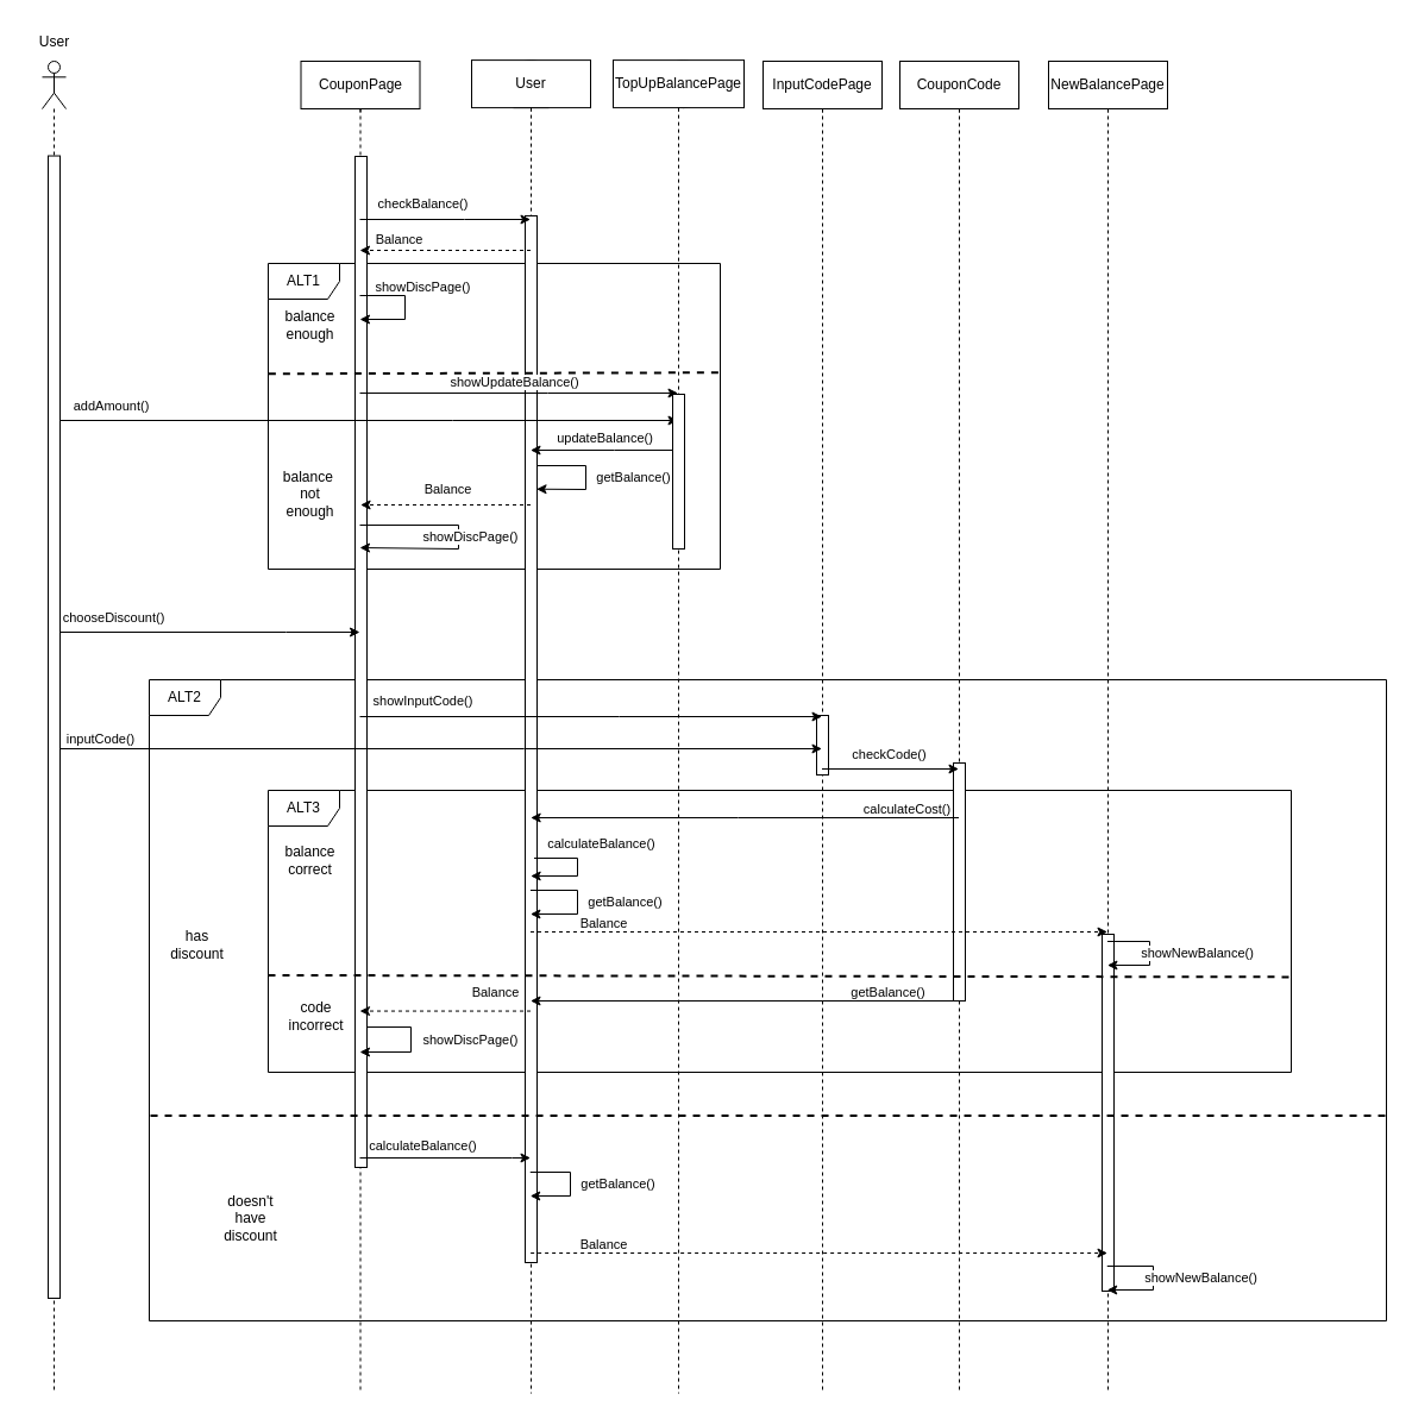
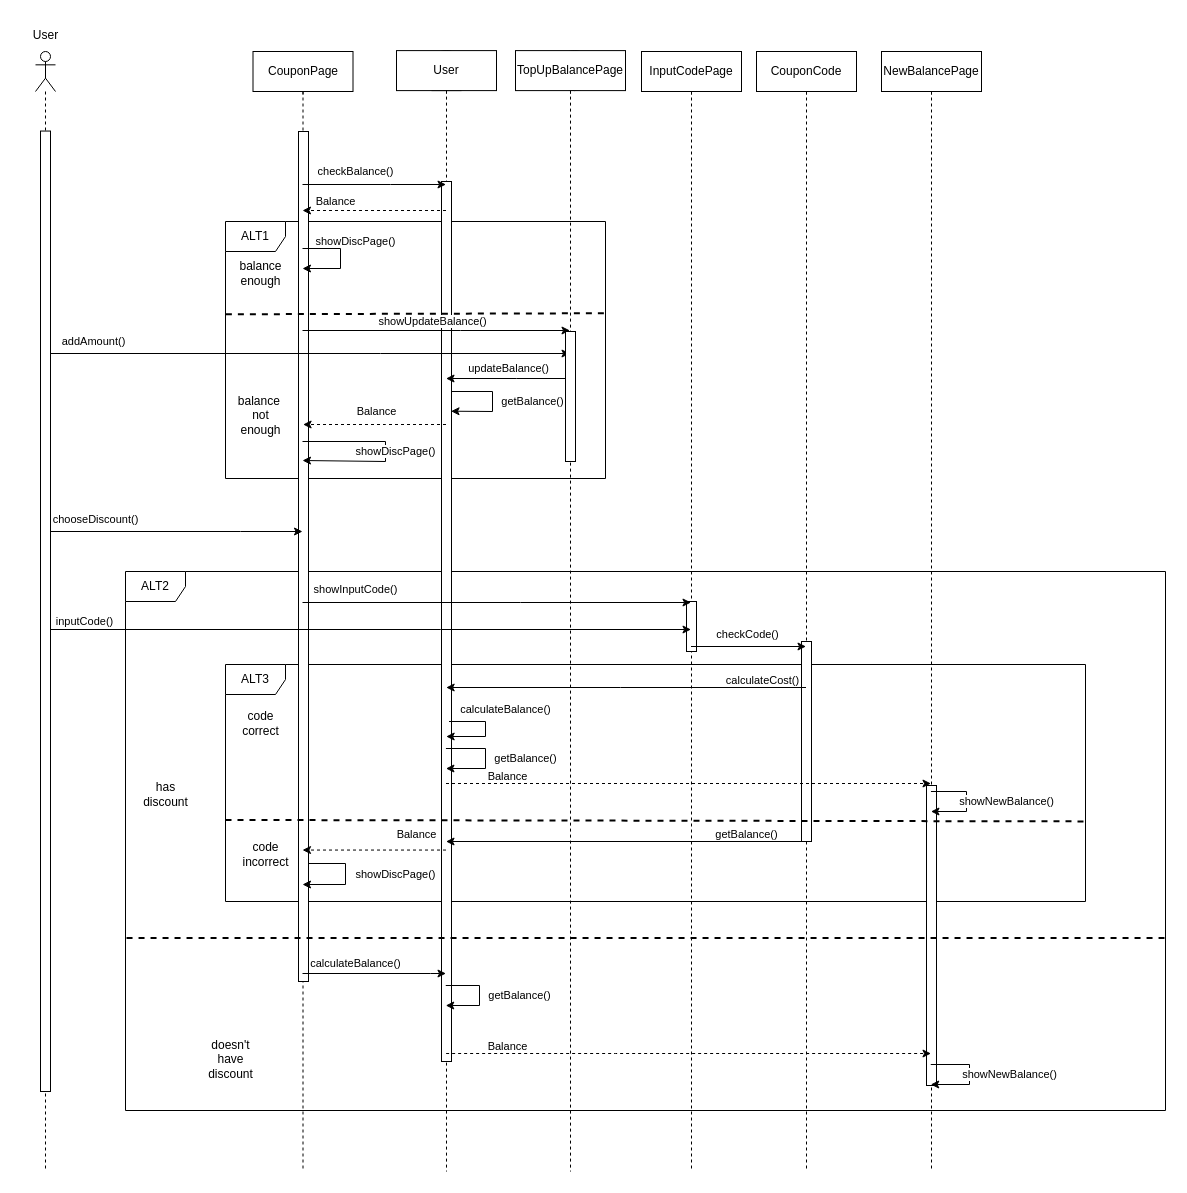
  <mxCell id="0" />
  <mxCell id="1" parent="0" />
  <mxCell id="2" value="ALT2" style="shape=umlFrame;whiteSpace=wrap;html=1;pointerEvents=0;" parent="1" vertex="1"><mxGeometry x="125" y="571" width="1040" height="539" as="geometry" /></mxCell>
  <mxCell id="3" value="ALT3" style="shape=umlFrame;whiteSpace=wrap;html=1;pointerEvents=0;" parent="1" vertex="1"><mxGeometry x="225" y="664" width="860" height="237" as="geometry" /></mxCell>
  <mxCell id="4" value="ALT1" style="shape=umlFrame;whiteSpace=wrap;html=1;pointerEvents=0;" parent="1" vertex="1"><mxGeometry x="225" y="221" width="380" height="257" as="geometry" /></mxCell>
  <mxCell id="5" value="" style="shape=umlLifeline;perimeter=lifelinePerimeter;whiteSpace=wrap;html=1;container=1;dropTarget=0;collapsible=0;recursiveResize=0;outlineConnect=0;portConstraint=eastwest;newEdgeStyle={&quot;edgeStyle&quot;:&quot;elbowEdgeStyle&quot;,&quot;elbow&quot;:&quot;vertical&quot;,&quot;curved&quot;:0,&quot;rounded&quot;:0};participant=umlBoundary;" parent="1" vertex="1"><mxGeometry x="666" y="51" width="50" height="1120" as="geometry" /></mxCell>
  <mxCell id="6" value="" style="shape=umlLifeline;perimeter=lifelinePerimeter;whiteSpace=wrap;html=1;container=1;dropTarget=0;collapsible=0;recursiveResize=0;outlineConnect=0;portConstraint=eastwest;newEdgeStyle={&quot;edgeStyle&quot;:&quot;elbowEdgeStyle&quot;,&quot;elbow&quot;:&quot;vertical&quot;,&quot;curved&quot;:0,&quot;rounded&quot;:0};participant=umlBoundary;" parent="1" vertex="1"><mxGeometry x="545" y="50.1" width="50" height="1120.9" as="geometry" /></mxCell>
  <mxCell id="7" value="" style="shape=umlLifeline;perimeter=lifelinePerimeter;whiteSpace=wrap;html=1;container=1;dropTarget=0;collapsible=0;recursiveResize=0;outlineConnect=0;portConstraint=eastwest;newEdgeStyle={&quot;edgeStyle&quot;:&quot;elbowEdgeStyle&quot;,&quot;elbow&quot;:&quot;vertical&quot;,&quot;curved&quot;:0,&quot;rounded&quot;:0};participant=umlBoundary;" parent="1" vertex="1"><mxGeometry x="277.5" y="51" width="50" height="1120" as="geometry" /></mxCell>
  <mxCell id="8" value="" style="shape=umlLifeline;perimeter=lifelinePerimeter;whiteSpace=wrap;html=1;container=1;dropTarget=0;collapsible=0;recursiveResize=0;outlineConnect=0;portConstraint=eastwest;newEdgeStyle={&quot;edgeStyle&quot;:&quot;elbowEdgeStyle&quot;,&quot;elbow&quot;:&quot;vertical&quot;,&quot;curved&quot;:0,&quot;rounded&quot;:0};participant=umlEntity;size=40;" parent="1" vertex="1"><mxGeometry x="426" y="50.1" width="40" height="1120.9" as="geometry" /></mxCell>
  <mxCell id="9" value="" style="shape=umlLifeline;perimeter=lifelinePerimeter;whiteSpace=wrap;html=1;container=1;dropTarget=0;collapsible=0;recursiveResize=0;outlineConnect=0;portConstraint=eastwest;newEdgeStyle={&quot;edgeStyle&quot;:&quot;elbowEdgeStyle&quot;,&quot;elbow&quot;:&quot;vertical&quot;,&quot;curved&quot;:0,&quot;rounded&quot;:0};participant=umlBoundary;" parent="1" vertex="1"><mxGeometry x="906" y="51" width="50" height="1120" as="geometry" /></mxCell>
  <mxCell id="10" value="" style="shape=umlLifeline;perimeter=lifelinePerimeter;whiteSpace=wrap;html=1;container=1;dropTarget=0;collapsible=0;recursiveResize=0;outlineConnect=0;portConstraint=eastwest;newEdgeStyle={&quot;edgeStyle&quot;:&quot;elbowEdgeStyle&quot;,&quot;elbow&quot;:&quot;vertical&quot;,&quot;curved&quot;:0,&quot;rounded&quot;:0};participant=umlEntity;" parent="1" vertex="1"><mxGeometry x="786" y="51" width="40" height="1120" as="geometry" /></mxCell>
  <mxCell id="11" value="" style="html=1;points=[];perimeter=orthogonalPerimeter;" parent="1" vertex="1"><mxGeometry x="298" y="131" width="10" height="850" as="geometry" /></mxCell>
  <mxCell id="12" value="" style="html=1;points=[];perimeter=orthogonalPerimeter;" parent="1" vertex="1"><mxGeometry x="441" y="181" width="10" height="880" as="geometry" /></mxCell>
  <mxCell id="13" value="" style="html=1;points=[];perimeter=orthogonalPerimeter;" parent="1" vertex="1"><mxGeometry x="686" y="601" width="10" height="50" as="geometry" /></mxCell>
  <mxCell id="14" value="" style="html=1;points=[];perimeter=orthogonalPerimeter;" parent="1" vertex="1"><mxGeometry x="801" y="641" width="10" height="200" as="geometry" /></mxCell>
  <mxCell id="15" value="" style="html=1;points=[];perimeter=orthogonalPerimeter;" parent="1" vertex="1"><mxGeometry x="926" y="785" width="10" height="300" as="geometry" /></mxCell>
  <mxCell id="16" value="" style="endArrow=none;dashed=1;html=1;rounded=0;exitX=0.001;exitY=0.361;exitDx=0;exitDy=0;exitPerimeter=0;entryX=1.003;entryY=0.357;entryDx=0;entryDy=0;entryPerimeter=0;strokeWidth=2;" parent="1" source="4" target="4" edge="1"><mxGeometry width="50" height="50" relative="1" as="geometry"><mxPoint x="610" y="298" as="sourcePoint" /><mxPoint x="660" y="248" as="targetPoint" /></mxGeometry></mxCell>
  <mxCell id="17" value="" style="shape=umlLifeline;perimeter=lifelinePerimeter;whiteSpace=wrap;html=1;container=1;dropTarget=0;collapsible=0;recursiveResize=0;outlineConnect=0;portConstraint=eastwest;newEdgeStyle={&quot;edgeStyle&quot;:&quot;elbowEdgeStyle&quot;,&quot;elbow&quot;:&quot;vertical&quot;,&quot;curved&quot;:0,&quot;rounded&quot;:0};participant=umlActor;" parent="1" vertex="1"><mxGeometry x="35" y="51" width="20" height="1120" as="geometry" /></mxCell>
  <mxCell id="18" value="chooseDiscount()" style="endArrow=classic;html=1;rounded=0;" parent="1" edge="1"><mxGeometry x="-0.606" y="12" width="50" height="50" relative="1" as="geometry"><mxPoint x="44.5" y="531" as="sourcePoint" /><mxPoint x="302" y="531" as="targetPoint" /><Array as="points"><mxPoint x="240" y="531" /></Array><mxPoint x="-1" as="offset" /></mxGeometry></mxCell>
  <mxCell id="19" value="checkBalance()" style="endArrow=classic;html=1;rounded=0;" parent="1" target="8" edge="1"><mxGeometry x="-0.261" y="13" width="50" height="50" relative="1" as="geometry"><mxPoint x="302" y="184" as="sourcePoint" /><mxPoint x="534.5" y="184" as="targetPoint" /><Array as="points"><mxPoint x="390" y="184" /></Array><mxPoint as="offset" /></mxGeometry></mxCell>
  <mxCell id="20" value="Balance" style="endArrow=classic;html=1;rounded=0;dashed=1;" parent="1" source="8" edge="1"><mxGeometry x="0.544" y="-9" width="50" height="50" relative="1" as="geometry"><mxPoint x="534.5" y="210" as="sourcePoint" /><mxPoint x="302" y="210" as="targetPoint" /><Array as="points"><mxPoint x="430" y="210" /></Array><mxPoint as="offset" /></mxGeometry></mxCell>
  <mxCell id="21" value="showDiscPage()" style="endArrow=classic;html=1;rounded=0;" parent="1" source="7" target="7" edge="1"><mxGeometry x="-0.209" y="17" width="50" height="50" relative="1" as="geometry"><mxPoint x="510" y="298" as="sourcePoint" /><mxPoint x="560" y="248" as="targetPoint" /><Array as="points"><mxPoint x="340" y="248" /><mxPoint x="340" y="268" /></Array><mxPoint x="-2" y="-7" as="offset" /></mxGeometry></mxCell>
  <mxCell id="22" value="showUpdateBalance()" style="endArrow=classic;html=1;rounded=0;" parent="1" target="6" edge="1"><mxGeometry x="-0.029" y="9" width="50" height="50" relative="1" as="geometry"><mxPoint x="302" y="330" as="sourcePoint" /><mxPoint x="645" y="330" as="targetPoint" /><Array as="points"><mxPoint x="460" y="330" /></Array><mxPoint as="offset" /></mxGeometry></mxCell>
  <mxCell id="23" value="addAmount()" style="endArrow=classic;html=1;rounded=0;" parent="1" source="17" edge="1"><mxGeometry x="-0.817" y="12" width="50" height="50" relative="1" as="geometry"><mxPoint x="135.167" y="353" as="sourcePoint" /><mxPoint x="569.5" y="353" as="targetPoint" /><Array as="points"><mxPoint x="380" y="353" /></Array><mxPoint as="offset" /></mxGeometry></mxCell>
  <mxCell id="24" value="showDiscPage()" style="endArrow=classic;html=1;rounded=0;" parent="1" source="7" edge="1"><mxGeometry x="-0.004" y="10" width="50" height="50" relative="1" as="geometry"><mxPoint x="658.5" y="460" as="sourcePoint" /><mxPoint x="302" y="460" as="targetPoint" /><Array as="points"><mxPoint x="385" y="441" /><mxPoint x="385" y="461" /></Array><mxPoint as="offset" /></mxGeometry></mxCell>
  <mxCell id="25" value="balance&lt;br&gt;enough" style="text;html=1;align=center;verticalAlign=middle;resizable=0;points=[];autosize=1;strokeColor=none;fillColor=none;" parent="1" vertex="1"><mxGeometry x="225" y="252.5" width="70" height="40" as="geometry" /></mxCell>
  <mxCell id="26" value="balance&amp;nbsp;&lt;br&gt;not&lt;br style=&quot;border-color: var(--border-color);&quot;&gt;enough" style="text;html=1;align=center;verticalAlign=middle;resizable=0;points=[];autosize=1;strokeColor=none;fillColor=none;" parent="1" vertex="1"><mxGeometry x="225" y="385" width="70" height="60" as="geometry" /></mxCell>
  <mxCell id="27" value="showInputCode()" style="endArrow=classic;html=1;rounded=0;" parent="1" edge="1"><mxGeometry x="-0.727" y="13" width="50" height="50" relative="1" as="geometry"><mxPoint x="302" y="602" as="sourcePoint" /><mxPoint x="690.5" y="602" as="targetPoint" /><Array as="points"><mxPoint x="520" y="602" /></Array><mxPoint as="offset" /></mxGeometry></mxCell>
  <mxCell id="28" value="inputCode()" style="endArrow=classic;html=1;rounded=0;" parent="1" edge="1"><mxGeometry x="-0.874" y="8" width="50" height="50" relative="1" as="geometry"><mxPoint x="44.25" y="629" as="sourcePoint" /><mxPoint x="690.5" y="629" as="targetPoint" /><Array as="points"><mxPoint x="440" y="629" /></Array><mxPoint x="-1" as="offset" /></mxGeometry></mxCell>
  <mxCell id="29" value="checkCode()" style="endArrow=classic;html=1;rounded=0;" parent="1" edge="1"><mxGeometry x="-0.035" y="12" width="50" height="50" relative="1" as="geometry"><mxPoint x="690.5" y="646" as="sourcePoint" /><mxPoint x="805.5" y="646" as="targetPoint" /><Array as="points"><mxPoint x="691" y="646" /></Array><mxPoint x="1" as="offset" /></mxGeometry></mxCell>
  <mxCell id="30" value="calculateCost()" style="endArrow=classic;html=1;rounded=0;" parent="1" edge="1"><mxGeometry x="-0.749" y="-7" width="50" height="50" relative="1" as="geometry"><mxPoint x="805.5" y="687" as="sourcePoint" /><mxPoint x="445.667" y="687" as="targetPoint" /><Array as="points"><mxPoint x="620" y="687" /></Array><mxPoint x="1" as="offset" /></mxGeometry></mxCell>
  <mxCell id="31" value="calculateBalance()" style="endArrow=classic;html=1;rounded=0;" parent="1" edge="1"><mxGeometry x="-0.196" y="24" width="50" height="50" relative="1" as="geometry"><mxPoint x="448.5" y="721" as="sourcePoint" /><mxPoint x="445.667" y="736" as="targetPoint" /><Array as="points"><mxPoint x="485" y="721" /><mxPoint x="485" y="736" /></Array><mxPoint x="-4" y="-13" as="offset" /></mxGeometry></mxCell>
  <mxCell id="32" value="Balance" style="endArrow=classic;html=1;rounded=0;dashed=1;" parent="1" edge="1"><mxGeometry x="-0.75" y="7" width="50" height="50" relative="1" as="geometry"><mxPoint x="445.5" y="783" as="sourcePoint" /><mxPoint x="930.5" y="783" as="targetPoint" /><Array as="points"><mxPoint x="611" y="783" /></Array><mxPoint as="offset" /></mxGeometry></mxCell>
  <mxCell id="33" value="calculateBalance()" style="endArrow=classic;html=1;rounded=0;" parent="1" edge="1"><mxGeometry x="-0.261" y="10" width="50" height="50" relative="1" as="geometry"><mxPoint x="302" y="973" as="sourcePoint" /><mxPoint x="445.5" y="973" as="targetPoint" /><Array as="points"><mxPoint x="430" y="973" /></Array><mxPoint as="offset" /></mxGeometry></mxCell>
  <mxCell id="34" value="" style="endArrow=none;dashed=1;html=1;rounded=0;entryX=0.999;entryY=0.68;entryDx=0;entryDy=0;entryPerimeter=0;strokeWidth=2;exitX=0.001;exitY=0.68;exitDx=0;exitDy=0;exitPerimeter=0;" parent="1" source="2" target="2" edge="1"><mxGeometry width="50" height="50" relative="1" as="geometry"><mxPoint x="235" y="871" as="sourcePoint" /><mxPoint x="1194.03" y="870.95" as="targetPoint" /></mxGeometry></mxCell>
- <mxCell id="35" value="doesn't&lt;br&gt;have&lt;br&gt;discount" style="text;html=1;align=center;verticalAlign=middle;resizable=0;points=[];autosize=1;strokeColor=none;fillColor=none;" parent="1" vertex="1"><mxGeometry x="175" y="994" width="70" height="60" as="geometry" /></mxCell>
+ <mxCell id="35" value="doesn't&lt;br&gt;have&lt;br&gt;discount" style="text;html=1;align=center;verticalAlign=middle;resizable=0;points=[];autosize=1;strokeColor=none;fillColor=none;" parent="1" vertex="1"><mxGeometry x="195" y="1029" width="70" height="60" as="geometry" /></mxCell>
  <mxCell id="36" value="has&lt;br&gt;discount" style="text;html=1;align=center;verticalAlign=middle;resizable=0;points=[];autosize=1;strokeColor=none;fillColor=none;" parent="1" vertex="1"><mxGeometry x="130" y="774" width="70" height="40" as="geometry" /></mxCell>
  <mxCell id="37" value="" style="endArrow=none;dashed=1;html=1;rounded=0;exitX=0;exitY=0.656;exitDx=0;exitDy=0;exitPerimeter=0;entryX=1;entryY=0.662;entryDx=0;entryDy=0;entryPerimeter=0;strokeColor=default;strokeWidth=2;" parent="1" source="3" target="3" edge="1"><mxGeometry width="50" height="50" relative="1" as="geometry"><mxPoint x="232.48" y="766.697" as="sourcePoint" /><mxPoint x="1074.16" y="771.437" as="targetPoint" /></mxGeometry></mxCell>
- <mxCell id="38" value="balance&lt;br&gt;correct" style="text;html=1;align=center;verticalAlign=middle;resizable=0;points=[];autosize=1;strokeColor=none;fillColor=none;" parent="1" vertex="1"><mxGeometry x="230" y="703" width="60" height="40" as="geometry" /></mxCell>
+ <mxCell id="38" value="code&lt;br&gt;correct" style="text;html=1;align=center;verticalAlign=middle;resizable=0;points=[];autosize=1;strokeColor=none;fillColor=none;" parent="1" vertex="1"><mxGeometry x="230" y="703" width="60" height="40" as="geometry" /></mxCell>
  <mxCell id="39" value="code&lt;br&gt;incorrect" style="text;html=1;align=center;verticalAlign=middle;resizable=0;points=[];autosize=1;strokeColor=none;fillColor=none;" parent="1" vertex="1"><mxGeometry x="230" y="834" width="70" height="40" as="geometry" /></mxCell>
  <mxCell id="40" value="User" style="text;html=1;align=center;verticalAlign=middle;resizable=0;points=[];autosize=1;strokeColor=none;fillColor=none;" parent="1" vertex="1"><mxGeometry x="20" y="20.1" width="50" height="30" as="geometry" /></mxCell>
  <mxCell id="41" value="CouponPage" style="shape=umlLifeline;perimeter=lifelinePerimeter;whiteSpace=wrap;html=1;container=1;collapsible=0;recursiveResize=0;outlineConnect=0;" parent="1" vertex="1"><mxGeometry x="252.5" y="51" width="100" height="43" as="geometry" /></mxCell>
  <mxCell id="42" value="User" style="shape=umlLifeline;perimeter=lifelinePerimeter;whiteSpace=wrap;html=1;container=1;collapsible=0;recursiveResize=0;outlineConnect=0;" parent="1" vertex="1"><mxGeometry x="396" y="50.1" width="100" height="43" as="geometry" /></mxCell>
  <mxCell id="43" value="CouponCode" style="shape=umlLifeline;perimeter=lifelinePerimeter;whiteSpace=wrap;html=1;container=1;collapsible=0;recursiveResize=0;outlineConnect=0;" parent="1" vertex="1"><mxGeometry x="756" y="51" width="100" height="43" as="geometry" /></mxCell>
  <mxCell id="44" value="NewBalancePage" style="shape=umlLifeline;perimeter=lifelinePerimeter;whiteSpace=wrap;html=1;container=1;collapsible=0;recursiveResize=0;outlineConnect=0;" parent="1" vertex="1"><mxGeometry x="881" y="51" width="100" height="43" as="geometry" /></mxCell>
  <mxCell id="45" value="updateBalance()" style="endArrow=classic;html=1;rounded=0;strokeWidth=1;" parent="1" edge="1"><mxGeometry x="0.024" y="-10" width="50" height="50" relative="1" as="geometry"><mxPoint x="569.5" y="378" as="sourcePoint" /><mxPoint x="445.5" y="378" as="targetPoint" /><Array as="points"><mxPoint x="516" y="378" /></Array><mxPoint x="1" as="offset" /></mxGeometry></mxCell>
  <mxCell id="46" value="Balance" style="endArrow=classic;html=1;rounded=0;strokeWidth=1;dashed=1;" parent="1" edge="1"><mxGeometry x="-0.018" y="-13" width="50" height="50" relative="1" as="geometry"><mxPoint x="445.5" y="424" as="sourcePoint" /><mxPoint x="302.583" y="424" as="targetPoint" /><Array as="points"><mxPoint x="385" y="424" /></Array><mxPoint as="offset" /></mxGeometry></mxCell>
  <mxCell id="47" value="getBalance()" style="endArrow=classic;html=1;rounded=0;strokeWidth=1;" parent="1" edge="1"><mxGeometry y="40" width="50" height="50" relative="1" as="geometry"><mxPoint x="445.447" y="748" as="sourcePoint" /><mxPoint x="445.447" y="768" as="targetPoint" /><Array as="points"><mxPoint x="485" y="748" /><mxPoint x="485" y="768" /></Array><mxPoint as="offset" /></mxGeometry></mxCell>
  <mxCell id="48" value="showNewBalance()" style="endArrow=classic;html=1;rounded=0;strokeWidth=1;" parent="1" edge="1"><mxGeometry y="40" width="50" height="50" relative="1" as="geometry"><mxPoint x="930.447" y="791" as="sourcePoint" /><mxPoint x="930.447" y="811" as="targetPoint" /><Array as="points"><mxPoint x="966" y="791" /><mxPoint x="966" y="811" /></Array><mxPoint as="offset" /></mxGeometry></mxCell>
  <mxCell id="49" value="getBalance()" style="endArrow=classic;html=1;rounded=0;strokeWidth=1;" parent="1" edge="1"><mxGeometry y="40" width="50" height="50" relative="1" as="geometry"><mxPoint x="445.25" y="985" as="sourcePoint" /><mxPoint x="445.25" y="1005" as="targetPoint" /><Array as="points"><mxPoint x="479" y="985" /><mxPoint x="479" y="1005" /></Array><mxPoint as="offset" /></mxGeometry></mxCell>
  <mxCell id="50" value="Balance" style="endArrow=classic;html=1;rounded=0;dashed=1;" parent="1" edge="1"><mxGeometry x="-0.75" y="7" width="50" height="50" relative="1" as="geometry"><mxPoint x="445.63" y="1053" as="sourcePoint" /><mxPoint x="930.5" y="1053" as="targetPoint" /><Array as="points"><mxPoint x="615" y="1053" /></Array><mxPoint as="offset" /></mxGeometry></mxCell>
  <mxCell id="51" value="showNewBalance()" style="endArrow=classic;html=1;rounded=0;strokeWidth=1;" parent="1" edge="1"><mxGeometry y="40" width="50" height="50" relative="1" as="geometry"><mxPoint x="930.25" y="1064" as="sourcePoint" /><mxPoint x="930.25" y="1084" as="targetPoint" /><Array as="points"><mxPoint x="969" y="1064" /><mxPoint x="969" y="1084" /></Array><mxPoint as="offset" /></mxGeometry></mxCell>
  <mxCell id="52" value="InputCodePage" style="shape=umlLifeline;perimeter=lifelinePerimeter;whiteSpace=wrap;html=1;container=1;collapsible=0;recursiveResize=0;outlineConnect=0;" parent="1" vertex="1"><mxGeometry x="641" y="51" width="100" height="43" as="geometry" /></mxCell>
  <mxCell id="53" value="TopUpBalancePage" style="shape=umlLifeline;perimeter=lifelinePerimeter;whiteSpace=wrap;html=1;container=1;collapsible=0;recursiveResize=0;outlineConnect=0;" parent="1" vertex="1"><mxGeometry x="515" y="50.1" width="110" height="43" as="geometry" /></mxCell>
  <mxCell id="54" value="" style="html=1;points=[];perimeter=orthogonalPerimeter;" parent="1" vertex="1"><mxGeometry x="40" y="130.55" width="10" height="960.45" as="geometry" /></mxCell>
  <mxCell id="55" value="" style="html=1;points=[];perimeter=orthogonalPerimeter;" parent="1" vertex="1"><mxGeometry x="565" y="331" width="10" height="130" as="geometry" /></mxCell>
  <mxCell id="56" value="getBalance()" style="endArrow=classic;html=1;rounded=0;" parent="1" edge="1"><mxGeometry x="-0.664" y="-7" width="50" height="50" relative="1" as="geometry"><mxPoint x="805.5" y="841" as="sourcePoint" /><mxPoint x="445.5" y="841" as="targetPoint" /><mxPoint as="offset" /></mxGeometry></mxCell>
  <mxCell id="57" value="Balance" style="endArrow=classic;html=1;rounded=0;dashed=1;strokeWidth=1;" parent="1" edge="1"><mxGeometry x="-0.575" y="-16" width="50" height="50" relative="1" as="geometry"><mxPoint x="445.5" y="849.55" as="sourcePoint" /><mxPoint x="302" y="849.55" as="targetPoint" /><mxPoint as="offset" /></mxGeometry></mxCell>
  <mxCell id="58" value="showDiscPage()" style="endArrow=classic;html=1;rounded=0;strokeWidth=1;" parent="1" edge="1"><mxGeometry x="-0.05" y="50" width="50" height="50" relative="1" as="geometry"><mxPoint x="308" y="863" as="sourcePoint" /><mxPoint x="302" y="884" as="targetPoint" /><Array as="points"><mxPoint x="345" y="863" /><mxPoint x="345" y="884" /></Array><mxPoint as="offset" /></mxGeometry></mxCell>
  <mxCell id="59" value="getBalance()" style="endArrow=classic;html=1;rounded=0;strokeWidth=1;entryX=0.952;entryY=0.296;entryDx=0;entryDy=0;entryPerimeter=0;" parent="1" edge="1"><mxGeometry y="40" width="50" height="50" relative="1" as="geometry"><mxPoint x="451" y="391" as="sourcePoint" /><mxPoint x="450.52" y="410.72" as="targetPoint" /><Array as="points"><mxPoint x="492" y="391" /><mxPoint x="492" y="411" /></Array><mxPoint as="offset" /></mxGeometry></mxCell>
